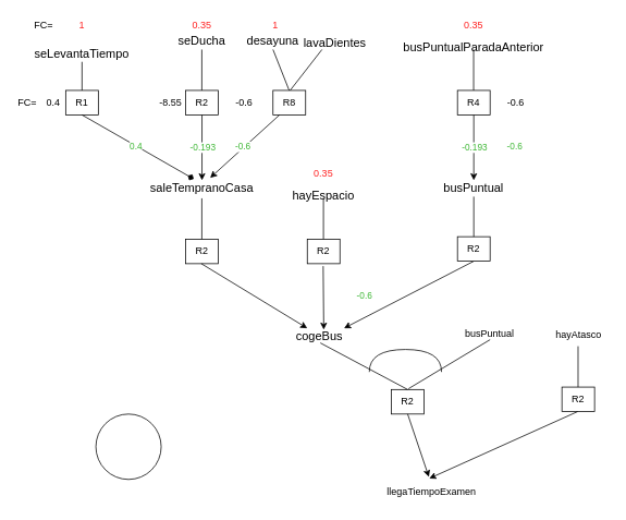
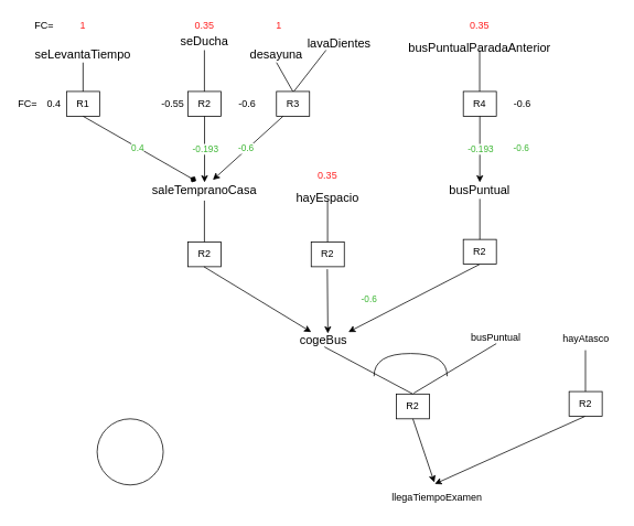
  <mxCell id="0" />
  <mxCell id="1" parent="0" />
  <mxCell id="2" value="" style="rounded=0;whiteSpace=wrap;html=1;" parent="1" vertex="1"><mxGeometry x="80" y="110" width="40" height="30" as="geometry" /></mxCell>
  <mxCell id="3" value="R1" style="text;html=1;align=center;verticalAlign=middle;whiteSpace=wrap;rounded=0;" parent="1" vertex="1"><mxGeometry x="70" y="110" width="60" height="30" as="geometry" /></mxCell>
  <mxCell id="4" value="" style="rounded=0;whiteSpace=wrap;html=1;" parent="1" vertex="1"><mxGeometry x="227" y="110" width="40" height="30" as="geometry" /></mxCell>
  <mxCell id="5" style="edgeStyle=orthogonalEdgeStyle;rounded=0;orthogonalLoop=1;jettySize=auto;html=1;entryX=0.5;entryY=0;entryDx=0;entryDy=0;" parent="1" source="7" target="24" edge="1"><mxGeometry relative="1" as="geometry" /></mxCell>
  <mxCell id="6" value="&lt;font color=&quot;#3ab531&quot;&gt;-0.193&lt;/font&gt;" style="edgeLabel;html=1;align=center;verticalAlign=middle;resizable=0;points=[];" parent="5" vertex="1" connectable="0"><mxGeometry x="-0.031" relative="1" as="geometry"><mxPoint as="offset" /></mxGeometry></mxCell>
  <mxCell id="7" value="R2" style="text;html=1;align=center;verticalAlign=middle;whiteSpace=wrap;rounded=0;" parent="1" vertex="1"><mxGeometry x="217" y="110" width="60" height="30" as="geometry" /></mxCell>
  <mxCell id="8" value="" style="rounded=0;whiteSpace=wrap;html=1;" parent="1" vertex="1"><mxGeometry x="334" y="110" width="40" height="30" as="geometry" /></mxCell>
- <mxCell id="9" value="R8" style="text;html=1;align=center;verticalAlign=middle;whiteSpace=wrap;rounded=0;" parent="1" vertex="1"><mxGeometry x="324" y="110" width="60" height="30" as="geometry" /></mxCell>
+ <mxCell id="9" value="R3" style="text;html=1;align=center;verticalAlign=middle;whiteSpace=wrap;rounded=0;" parent="1" vertex="1"><mxGeometry x="324" y="110" width="60" height="30" as="geometry" /></mxCell>
  <mxCell id="10" value="&lt;span style=&quot;font-size:11.0pt;line-height:107%;&lt;br/&gt;font-family:&amp;quot;Aptos&amp;quot;,sans-serif;mso-ascii-theme-font:minor-latin;mso-fareast-font-family:&lt;br/&gt;Aptos;mso-fareast-theme-font:minor-latin;mso-hansi-theme-font:minor-latin;&lt;br/&gt;mso-bidi-font-family:&amp;quot;Times New Roman&amp;quot;;mso-bidi-theme-font:minor-bidi;&lt;br/&gt;mso-ansi-language:ES;mso-fareast-language:EN-US;mso-bidi-language:AR-SA&quot;&gt;seLevantaTiempo&lt;/span&gt;" style="text;html=1;align=center;verticalAlign=middle;whiteSpace=wrap;rounded=0;" parent="1" vertex="1"><mxGeometry x="70" y="55" width="60" height="20" as="geometry" /></mxCell>
  <mxCell id="11" value="" style="endArrow=none;html=1;rounded=0;" parent="1" target="10" edge="1"><mxGeometry width="50" height="50" relative="1" as="geometry"><mxPoint x="100" y="110" as="sourcePoint" /><mxPoint x="150" y="60" as="targetPoint" /></mxGeometry></mxCell>
  <mxCell id="12" value="FC=&amp;nbsp;" style="text;html=1;align=center;verticalAlign=middle;whiteSpace=wrap;rounded=0;" parent="1" vertex="1"><mxGeometry x="40" y="20" width="30" height="20" as="geometry" /></mxCell>
  <mxCell id="13" value="&lt;font color=&quot;#ff1c1c&quot;&gt;1&lt;/font&gt;" style="text;html=1;align=center;verticalAlign=middle;whiteSpace=wrap;rounded=0;" parent="1" vertex="1"><mxGeometry x="95" y="20" width="10" height="20" as="geometry" /></mxCell>
  <mxCell id="14" value="&lt;span style=&quot;font-size:11.0pt;line-height:107%;&lt;br/&gt;font-family:&amp;quot;Aptos&amp;quot;,sans-serif;mso-ascii-theme-font:minor-latin;mso-fareast-font-family:&lt;br/&gt;Aptos;mso-fareast-theme-font:minor-latin;mso-hansi-theme-font:minor-latin;&lt;br/&gt;mso-bidi-font-family:&amp;quot;Times New Roman&amp;quot;;mso-bidi-theme-font:minor-bidi;&lt;br/&gt;mso-ansi-language:ES;mso-fareast-language:EN-US;mso-bidi-language:AR-SA&quot;&gt;seDucha&lt;br&gt;&lt;br&gt;&lt;/span&gt;" style="text;html=1;align=center;verticalAlign=middle;whiteSpace=wrap;rounded=0;" parent="1" vertex="1"><mxGeometry x="217" y="47" width="60" height="20" as="geometry" /></mxCell>
  <mxCell id="15" value="&lt;font color=&quot;#ff1c1c&quot;&gt;0.35&lt;/font&gt;" style="text;html=1;align=center;verticalAlign=middle;whiteSpace=wrap;rounded=0;" parent="1" vertex="1"><mxGeometry x="242" y="20" width="10" height="20" as="geometry" /></mxCell>
- <mxCell id="16" value="&lt;span style=&quot;font-size: 14.667px;&quot;&gt;desayuna&lt;/span&gt;" style="text;html=1;align=center;verticalAlign=middle;whiteSpace=wrap;rounded=0;" parent="1" vertex="1"><mxGeometry x="304" y="40" width="60" height="20" as="geometry" /></mxCell>
+ <mxCell id="16" value="&lt;span style=&quot;font-size: 14.667px;&quot;&gt;desayuna&lt;/span&gt;" style="text;html=1;align=center;verticalAlign=middle;whiteSpace=wrap;rounded=0;" parent="1" vertex="1"><mxGeometry x="304" y="55" width="60" height="20" as="geometry" /></mxCell>
  <mxCell id="17" value="&lt;font color=&quot;#ff1c1c&quot;&gt;1&lt;/font&gt;" style="text;html=1;align=center;verticalAlign=middle;whiteSpace=wrap;rounded=0;" parent="1" vertex="1"><mxGeometry x="332" y="20" width="10" height="20" as="geometry" /></mxCell>
  <mxCell id="18" value="" style="endArrow=none;html=1;rounded=0;" parent="1" edge="1"><mxGeometry width="50" height="50" relative="1" as="geometry"><mxPoint x="246.8" y="110" as="sourcePoint" /><mxPoint x="246.8" y="60" as="targetPoint" /></mxGeometry></mxCell>
  <mxCell id="19" value="" style="endArrow=none;html=1;rounded=0;entryX=0.5;entryY=1;entryDx=0;entryDy=0;" parent="1" edge="1" target="16"><mxGeometry width="50" height="50" relative="1" as="geometry"><mxPoint x="353.8" y="110" as="sourcePoint" /><mxPoint x="353.8" y="60" as="targetPoint" /></mxGeometry></mxCell>
  <mxCell id="20" value="FC=&amp;nbsp;" style="text;html=1;align=center;verticalAlign=middle;whiteSpace=wrap;rounded=0;" parent="1" vertex="1"><mxGeometry x="20" y="115" width="30" height="20" as="geometry" /></mxCell>
  <mxCell id="21" value="0.4" style="text;html=1;align=center;verticalAlign=middle;whiteSpace=wrap;rounded=0;" parent="1" vertex="1"><mxGeometry x="60" y="115" width="10" height="20" as="geometry" /></mxCell>
- <mxCell id="22" value="&amp;nbsp;-8.55" style="text;html=1;align=center;verticalAlign=middle;whiteSpace=wrap;rounded=0;" parent="1" vertex="1"><mxGeometry x="187" y="116.25" width="40" height="17.5" as="geometry" /></mxCell>
+ <mxCell id="22" value="&amp;nbsp;-0.55" style="text;html=1;align=center;verticalAlign=middle;whiteSpace=wrap;rounded=0;" parent="1" vertex="1"><mxGeometry x="187" y="116.25" width="40" height="17.5" as="geometry" /></mxCell>
  <mxCell id="23" value="&amp;nbsp;-0.6" style="text;html=1;align=center;verticalAlign=middle;whiteSpace=wrap;rounded=0;" parent="1" vertex="1"><mxGeometry x="277" y="116.25" width="40" height="17.5" as="geometry" /></mxCell>
  <mxCell id="24" value="&lt;span style=&quot;font-size:11.0pt;line-height:107%;&lt;br/&gt;font-family:&amp;quot;Aptos&amp;quot;,sans-serif;mso-ascii-theme-font:minor-latin;mso-fareast-font-family:&lt;br/&gt;Aptos;mso-fareast-theme-font:minor-latin;mso-hansi-theme-font:minor-latin;&lt;br/&gt;mso-bidi-font-family:&amp;quot;Times New Roman&amp;quot;;mso-bidi-theme-font:minor-bidi;&lt;br/&gt;mso-ansi-language:ES;mso-fareast-language:EN-US;mso-bidi-language:AR-SA&quot;&gt;saleTempranoCasa&lt;/span&gt;" style="text;html=1;align=center;verticalAlign=middle;whiteSpace=wrap;rounded=0;" parent="1" vertex="1"><mxGeometry x="217" y="220" width="60" height="20" as="geometry" /></mxCell>
  <mxCell id="25" value="" style="endArrow=diamond;html=1;rounded=0;entryX=0.332;entryY=-0.079;entryDx=0;entryDy=0;entryPerimeter=0;exitX=0.5;exitY=1;exitDx=0;exitDy=0;" parent="1" target="24" edge="1" source="3"><mxGeometry width="50" height="50" relative="1" as="geometry"><mxPoint x="162" y="140" as="sourcePoint" /><mxPoint x="247" y="210" as="targetPoint" /></mxGeometry></mxCell>
  <mxCell id="26" value="&lt;font color=&quot;#3ab531&quot;&gt;0.4&lt;/font&gt;" style="edgeLabel;html=1;align=center;verticalAlign=middle;resizable=0;points=[];" parent="25" vertex="1" connectable="0"><mxGeometry x="-0.044" relative="1" as="geometry"><mxPoint as="offset" /></mxGeometry></mxCell>
  <mxCell id="27" value="" style="endArrow=classic;html=1;rounded=0;" parent="1" edge="1"><mxGeometry width="50" height="50" relative="1" as="geometry"><mxPoint x="342" y="140" as="sourcePoint" /><mxPoint x="257" y="217" as="targetPoint" /></mxGeometry></mxCell>
  <mxCell id="28" value="&lt;font color=&quot;#3ab531&quot;&gt;-0.6&lt;/font&gt;" style="edgeLabel;html=1;align=center;verticalAlign=middle;resizable=0;points=[];" parent="27" vertex="1" connectable="0"><mxGeometry x="0.041" y="-2" relative="1" as="geometry"><mxPoint as="offset" /></mxGeometry></mxCell>
  <mxCell id="29" value="" style="endArrow=none;html=1;rounded=0;" edge="1" parent="1"><mxGeometry width="50" height="50" relative="1" as="geometry"><mxPoint x="355" y="110" as="sourcePoint" /><mxPoint x="394" y="60" as="targetPoint" /></mxGeometry></mxCell>
  <mxCell id="30" value="&lt;span style=&quot;font-size: 14.667px;&quot;&gt;lavaDientes&lt;/span&gt;" style="text;html=1;align=center;verticalAlign=middle;whiteSpace=wrap;rounded=0;" vertex="1" parent="1"><mxGeometry x="380" y="42" width="60" height="20" as="geometry" /></mxCell>
  <mxCell id="31" value="" style="rounded=0;whiteSpace=wrap;html=1;" vertex="1" parent="1"><mxGeometry x="560" y="110" width="40" height="30" as="geometry" /></mxCell>
  <mxCell id="32" style="edgeStyle=orthogonalEdgeStyle;rounded=0;orthogonalLoop=1;jettySize=auto;html=1;entryX=0.5;entryY=0;entryDx=0;entryDy=0;" edge="1" parent="1" source="34" target="39"><mxGeometry relative="1" as="geometry" /></mxCell>
  <mxCell id="33" value="&lt;font color=&quot;#3ab531&quot;&gt;-0.193&lt;/font&gt;" style="edgeLabel;html=1;align=center;verticalAlign=middle;resizable=0;points=[];" vertex="1" connectable="0" parent="32"><mxGeometry x="-0.031" relative="1" as="geometry"><mxPoint as="offset" /></mxGeometry></mxCell>
  <mxCell id="34" value="R4" style="text;html=1;align=center;verticalAlign=middle;whiteSpace=wrap;rounded=0;" vertex="1" parent="1"><mxGeometry x="550" y="110" width="60" height="30" as="geometry" /></mxCell>
  <mxCell id="35" value="&lt;span style=&quot;font-size:11.0pt;line-height:107%;&lt;br/&gt;font-family:&amp;quot;Aptos&amp;quot;,sans-serif;mso-ascii-theme-font:minor-latin;mso-fareast-font-family:&lt;br/&gt;Aptos;mso-fareast-theme-font:minor-latin;mso-hansi-theme-font:minor-latin;&lt;br/&gt;mso-bidi-font-family:&amp;quot;Times New Roman&amp;quot;;mso-bidi-theme-font:minor-bidi;&lt;br/&gt;mso-ansi-language:ES;mso-fareast-language:EN-US;mso-bidi-language:AR-SA&quot;&gt;busPuntualParadaAnterior&lt;br&gt;&lt;/span&gt;" style="text;html=1;align=center;verticalAlign=middle;whiteSpace=wrap;rounded=0;" vertex="1" parent="1"><mxGeometry x="550" y="47" width="60" height="20" as="geometry" /></mxCell>
  <mxCell id="36" value="&lt;font color=&quot;#ff1c1c&quot;&gt;0.35&lt;/font&gt;" style="text;html=1;align=center;verticalAlign=middle;whiteSpace=wrap;rounded=0;" vertex="1" parent="1"><mxGeometry x="575" y="20" width="10" height="20" as="geometry" /></mxCell>
  <mxCell id="37" value="" style="endArrow=none;html=1;rounded=0;" edge="1" parent="1"><mxGeometry width="50" height="50" relative="1" as="geometry"><mxPoint x="579.8" y="110" as="sourcePoint" /><mxPoint x="579.8" y="60" as="targetPoint" /></mxGeometry></mxCell>
  <mxCell id="38" value="&amp;nbsp;-0.6" style="text;html=1;align=center;verticalAlign=middle;whiteSpace=wrap;rounded=0;" vertex="1" parent="1"><mxGeometry x="610" y="116.25" width="40" height="17.5" as="geometry" /></mxCell>
  <mxCell id="39" value="&lt;span style=&quot;font-size: 14.667px;&quot;&gt;busPuntual&lt;/span&gt;" style="text;html=1;align=center;verticalAlign=middle;whiteSpace=wrap;rounded=0;" vertex="1" parent="1"><mxGeometry x="550" y="220" width="60" height="20" as="geometry" /></mxCell>
  <mxCell id="40" value="&lt;font color=&quot;#3ab531&quot;&gt;-0.6&lt;/font&gt;" style="edgeLabel;html=1;align=center;verticalAlign=middle;resizable=0;points=[];" vertex="1" connectable="0" parent="1"><mxGeometry x="629.19" y="178.8" as="geometry" /></mxCell>
  <mxCell id="41" value="" style="rounded=0;whiteSpace=wrap;html=1;" vertex="1" parent="1"><mxGeometry x="227" y="292" width="40" height="30" as="geometry" /></mxCell>
  <mxCell id="42" value="R2" style="text;html=1;align=center;verticalAlign=middle;whiteSpace=wrap;rounded=0;" vertex="1" parent="1"><mxGeometry x="217" y="292" width="60" height="30" as="geometry" /></mxCell>
  <mxCell id="43" value="" style="endArrow=none;html=1;rounded=0;" edge="1" parent="1"><mxGeometry width="50" height="50" relative="1" as="geometry"><mxPoint x="246.8" y="292" as="sourcePoint" /><mxPoint x="246.8" y="242" as="targetPoint" /></mxGeometry></mxCell>
  <mxCell id="44" value="&lt;span style=&quot;font-size:11.0pt;line-height:107%;&lt;br/&gt;font-family:&amp;quot;Aptos&amp;quot;,sans-serif;mso-ascii-theme-font:minor-latin;mso-fareast-font-family:&lt;br/&gt;Aptos;mso-fareast-theme-font:minor-latin;mso-hansi-theme-font:minor-latin;&lt;br/&gt;mso-bidi-font-family:&amp;quot;Times New Roman&amp;quot;;mso-bidi-theme-font:minor-bidi;&lt;br/&gt;mso-ansi-language:ES;mso-fareast-language:EN-US;mso-bidi-language:AR-SA&quot;&gt;cogeBus&lt;/span&gt;" style="text;html=1;align=center;verticalAlign=middle;whiteSpace=wrap;rounded=0;" vertex="1" parent="1"><mxGeometry x="361" y="401" width="60" height="20" as="geometry" /></mxCell>
  <mxCell id="45" value="" style="rounded=0;whiteSpace=wrap;html=1;" vertex="1" parent="1"><mxGeometry x="376" y="292" width="40" height="30" as="geometry" /></mxCell>
  <mxCell id="46" value="R2" style="text;html=1;align=center;verticalAlign=middle;whiteSpace=wrap;rounded=0;" vertex="1" parent="1"><mxGeometry x="366" y="292" width="60" height="30" as="geometry" /></mxCell>
  <mxCell id="47" value="&lt;span style=&quot;font-size:11.0pt;line-height:107%;&lt;br/&gt;font-family:&amp;quot;Aptos&amp;quot;,sans-serif;mso-ascii-theme-font:minor-latin;mso-fareast-font-family:&lt;br/&gt;Aptos;mso-fareast-theme-font:minor-latin;mso-hansi-theme-font:minor-latin;&lt;br/&gt;mso-bidi-font-family:&amp;quot;Times New Roman&amp;quot;;mso-bidi-theme-font:minor-bidi;&lt;br/&gt;mso-ansi-language:ES;mso-fareast-language:EN-US;mso-bidi-language:AR-SA&quot;&gt;hayEspacio&lt;br&gt;&lt;/span&gt;" style="text;html=1;align=center;verticalAlign=middle;whiteSpace=wrap;rounded=0;" vertex="1" parent="1"><mxGeometry x="366" y="229" width="60" height="20" as="geometry" /></mxCell>
  <mxCell id="48" value="&lt;font color=&quot;#ff1c1c&quot;&gt;0.35&lt;/font&gt;" style="text;html=1;align=center;verticalAlign=middle;whiteSpace=wrap;rounded=0;" vertex="1" parent="1"><mxGeometry x="391" y="202" width="10" height="20" as="geometry" /></mxCell>
  <mxCell id="49" value="" style="endArrow=none;html=1;rounded=0;" edge="1" parent="1"><mxGeometry width="50" height="50" relative="1" as="geometry"><mxPoint x="395.8" y="292" as="sourcePoint" /><mxPoint x="395.8" y="242" as="targetPoint" /></mxGeometry></mxCell>
  <mxCell id="50" value="&lt;font color=&quot;#3ab531&quot;&gt;-0.6&lt;/font&gt;" style="edgeLabel;html=1;align=center;verticalAlign=middle;resizable=0;points=[];" vertex="1" connectable="0" parent="1"><mxGeometry x="445.19" y="360.8" as="geometry" /></mxCell>
  <mxCell id="51" value="" style="endArrow=classic;html=1;rounded=0;entryX=0.586;entryY=0.088;entryDx=0;entryDy=0;entryPerimeter=0;" edge="1" parent="1" target="44"><mxGeometry width="50" height="50" relative="1" as="geometry"><mxPoint x="395.5" y="325" as="sourcePoint" /><mxPoint x="312.5" y="384" as="targetPoint" /></mxGeometry></mxCell>
  <mxCell id="52" value="" style="endArrow=classic;html=1;rounded=0;entryX=1;entryY=0;entryDx=0;entryDy=0;exitX=0.5;exitY=1;exitDx=0;exitDy=0;" edge="1" parent="1" source="55" target="44"><mxGeometry width="50" height="50" relative="1" as="geometry"><mxPoint x="505" y="328" as="sourcePoint" /><mxPoint x="445.19" y="319" as="targetPoint" /></mxGeometry></mxCell>
  <mxCell id="53" value="" style="endArrow=classic;html=1;rounded=0;entryX=0.25;entryY=0;entryDx=0;entryDy=0;" edge="1" parent="1" target="44"><mxGeometry width="50" height="50" relative="1" as="geometry"><mxPoint x="246.19" y="322" as="sourcePoint" /><mxPoint x="296.19" y="272" as="targetPoint" /></mxGeometry></mxCell>
  <mxCell id="54" value="" style="rounded=0;whiteSpace=wrap;html=1;" vertex="1" parent="1"><mxGeometry x="560" y="289" width="40" height="30" as="geometry" /></mxCell>
  <mxCell id="55" value="R2" style="text;html=1;align=center;verticalAlign=middle;whiteSpace=wrap;rounded=0;" vertex="1" parent="1"><mxGeometry x="550" y="289" width="60" height="30" as="geometry" /></mxCell>
  <mxCell id="56" value="" style="endArrow=none;html=1;rounded=0;exitX=0.5;exitY=0;exitDx=0;exitDy=0;entryX=0.5;entryY=1;entryDx=0;entryDy=0;" edge="1" parent="1" source="55" target="39"><mxGeometry width="50" height="50" relative="1" as="geometry"><mxPoint x="535" y="289" as="sourcePoint" /><mxPoint x="585" y="239" as="targetPoint" /></mxGeometry></mxCell>
  <mxCell id="57" value="" style="rounded=0;whiteSpace=wrap;html=1;" vertex="1" parent="1"><mxGeometry x="479" y="476" width="40" height="30" as="geometry" /></mxCell>
  <mxCell id="58" value="R2" style="text;html=1;align=center;verticalAlign=middle;whiteSpace=wrap;rounded=0;" vertex="1" parent="1"><mxGeometry x="469" y="476" width="60" height="30" as="geometry" /></mxCell>
  <mxCell id="59" value="llegaTiempoExamen" style="text;html=1;align=center;verticalAlign=middle;resizable=0;points=[];autosize=1;strokeColor=none;fillColor=none;" vertex="1" parent="1"><mxGeometry x="464" y="588" width="127" height="26" as="geometry" /></mxCell>
  <mxCell id="60" value="" style="endArrow=classic;html=1;rounded=0;exitX=0.5;exitY=1;exitDx=0;exitDy=0;" edge="1" parent="1" source="58"><mxGeometry width="50" height="50" relative="1" as="geometry"><mxPoint x="598.19" y="501" as="sourcePoint" /><mxPoint x="525" y="583" as="targetPoint" /></mxGeometry></mxCell>
  <mxCell id="61" value="busPuntual" style="text;html=1;align=center;verticalAlign=middle;resizable=0;points=[];autosize=1;strokeColor=none;fillColor=none;" vertex="1" parent="1"><mxGeometry x="560" y="395" width="78" height="26" as="geometry" /></mxCell>
  <mxCell id="62" value="" style="rounded=0;whiteSpace=wrap;html=1;" vertex="1" parent="1"><mxGeometry x="688" y="473" width="40" height="30" as="geometry" /></mxCell>
  <mxCell id="63" value="R2" style="text;html=1;align=center;verticalAlign=middle;whiteSpace=wrap;rounded=0;" vertex="1" parent="1"><mxGeometry x="678" y="473" width="60" height="30" as="geometry" /></mxCell>
  <mxCell id="64" value="" style="endArrow=none;html=1;rounded=0;" edge="1" parent="1"><mxGeometry width="50" height="50" relative="1" as="geometry"><mxPoint x="707.8" y="473" as="sourcePoint" /><mxPoint x="707.8" y="423" as="targetPoint" /></mxGeometry></mxCell>
  <mxCell id="65" value="" style="endArrow=classic;html=1;rounded=0;entryX=0.484;entryY=-0.123;entryDx=0;entryDy=0;entryPerimeter=0;" edge="1" parent="1" target="59"><mxGeometry width="50" height="50" relative="1" as="geometry"><mxPoint x="707.19" y="503" as="sourcePoint" /><mxPoint x="634" y="585" as="targetPoint" /></mxGeometry></mxCell>
  <mxCell id="66" value="hayAtasco" style="text;html=1;align=center;verticalAlign=middle;resizable=0;points=[];autosize=1;strokeColor=none;fillColor=none;" vertex="1" parent="1"><mxGeometry x="671" y="397" width="74" height="26" as="geometry" /></mxCell>
  <mxCell id="67" value="" style="ellipse;whiteSpace=wrap;html=1;" vertex="1" parent="1"><mxGeometry x="117" y="506" width="80" height="80" as="geometry" /></mxCell>
  <mxCell id="68" value="" style="shape=requiredInterface;html=1;verticalLabelPosition=bottom;sketch=0;rotation=-90;" vertex="1" parent="1"><mxGeometry x="482.5" y="396.5" width="27.5" height="88.5" as="geometry" /></mxCell>
  <mxCell id="69" value="" style="endArrow=none;html=1;rounded=0;exitX=0.5;exitY=0;exitDx=0;exitDy=0;" edge="1" parent="1" source="58"><mxGeometry width="50" height="50" relative="1" as="geometry"><mxPoint x="342" y="469" as="sourcePoint" /><mxPoint x="392" y="419" as="targetPoint" /></mxGeometry></mxCell>
  <mxCell id="70" value="" style="endArrow=none;html=1;rounded=0;" edge="1" parent="1"><mxGeometry width="50" height="50" relative="1" as="geometry"><mxPoint x="500" y="475" as="sourcePoint" /><mxPoint x="600" y="415" as="targetPoint" /></mxGeometry></mxCell>
